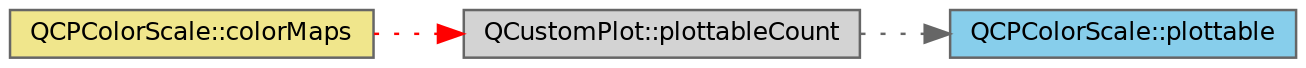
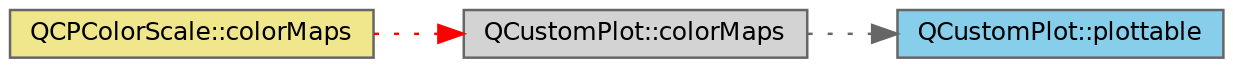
  digraph {
    rankdir=LR
    node [color=grey40 fontname=Helvetica fontsize=10 shape=box style=filled]
    edge [fontname=Helvetica fontsize=10 labelfontname=Helvetica labelfontsize=10 style=dotted]
    n1 [color=gray40 fillcolor=khaki fontcolor=black height=0.2 label="QCPColorScale::colorMaps" width=0.4]
-   n2 [fillcolor=lightgrey height=0.2 label="QCustomPlot::plottableCount" width=0.4]
-   n3 [fillcolor=skyblue height=0.2 label="QCPColorScale::plottable" width=0.4]
+   n2 [fillcolor=lightgrey height=0.2 label="QCustomPlot::colorMaps" width=0.4]
+   n3 [fillcolor=skyblue height=0.2 label="QCustomPlot::plottable" width=0.4]
    n1 -> n2 [color=red]
    n2 -> n3 [color=gray40]
  }
